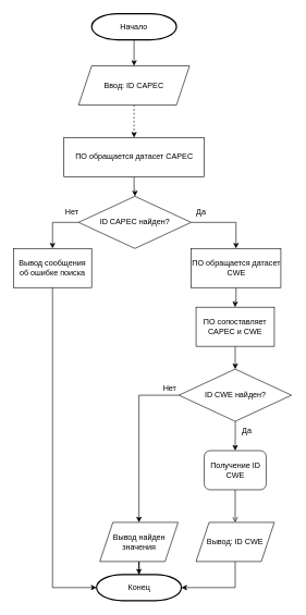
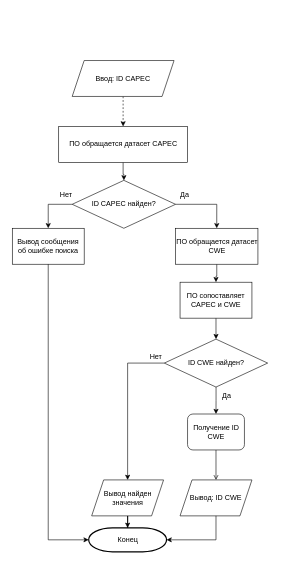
  <mxCell id="0" />
  <mxCell id="1" parent="0" />
- <mxCell id="2" value="" style="edgeStyle=orthogonalEdgeStyle;rounded=0;orthogonalLoop=1;jettySize=auto;html=1;" edge="1" parent="1" source="3" target="6"><mxGeometry relative="1" as="geometry" /></mxCell>
- <mxCell id="3" value="Начало" style="strokeWidth=2;html=1;shape=mxgraph.flowchart.terminator;whiteSpace=wrap;" vertex="1" parent="1"><mxGeometry x="140" y="20" width="130" height="40" as="geometry" /></mxCell>
  <mxCell id="4" value="Конец" style="strokeWidth=2;html=1;shape=mxgraph.flowchart.terminator;whiteSpace=wrap;" vertex="1" parent="1"><mxGeometry x="147.5" y="880" width="130" height="40" as="geometry" /></mxCell>
  <mxCell id="5" value="" style="edgeStyle=orthogonalEdgeStyle;rounded=0;orthogonalLoop=1;jettySize=auto;html=1;dashed=1;" edge="1" parent="1" source="6" target="10"><mxGeometry relative="1" as="geometry" /></mxCell>
  <mxCell id="6" value="Ввод: ID CAPEC" style="shape=parallelogram;perimeter=parallelogramPerimeter;whiteSpace=wrap;html=1;fixedSize=1;" vertex="1" parent="1"><mxGeometry x="120" y="100" width="170" height="60" as="geometry" /></mxCell>
  <mxCell id="7" value="" style="edgeStyle=orthogonalEdgeStyle;rounded=0;orthogonalLoop=1;jettySize=auto;html=1;" edge="1" parent="1" source="8" target="4"><mxGeometry relative="1" as="geometry" /></mxCell>
  <mxCell id="8" value="Вывод найден значения" style="shape=parallelogram;perimeter=parallelogramPerimeter;whiteSpace=wrap;html=1;fixedSize=1;" vertex="1" parent="1"><mxGeometry x="152.5" y="800" width="120" height="60" as="geometry" /></mxCell>
  <mxCell id="9" value="" style="edgeStyle=orthogonalEdgeStyle;rounded=0;orthogonalLoop=1;jettySize=auto;html=1;" edge="1" parent="1" source="10" target="12"><mxGeometry relative="1" as="geometry" /></mxCell>
  <mxCell id="10" value="ПО обращается датасет CAPEC" style="rounded=0;whiteSpace=wrap;html=1;" vertex="1" parent="1"><mxGeometry x="97.5" y="210" width="215" height="60" as="geometry" /></mxCell>
  <mxCell id="11" style="edgeStyle=orthogonalEdgeStyle;rounded=0;orthogonalLoop=1;jettySize=auto;html=1;exitX=0;exitY=0.5;exitDx=0;exitDy=0;entryX=0.5;entryY=0;entryDx=0;entryDy=0;" edge="1" parent="1" source="12" target="13"><mxGeometry relative="1" as="geometry" /></mxCell>
  <mxCell id="12" value="ID CAPEC найден?" style="rhombus;whiteSpace=wrap;html=1;" vertex="1" parent="1"><mxGeometry x="120" y="300" width="172.5" height="80" as="geometry" /></mxCell>
  <mxCell id="13" value="Вывод сообщения об ошибке поиска" style="rounded=0;whiteSpace=wrap;html=1;" vertex="1" parent="1"><mxGeometry x="20" y="380" width="120" height="60" as="geometry" /></mxCell>
  <mxCell id="14" value="" style="edgeStyle=orthogonalEdgeStyle;rounded=0;orthogonalLoop=1;jettySize=auto;html=1;" edge="1" parent="1" source="15" target="26"><mxGeometry relative="1" as="geometry" /></mxCell>
  <mxCell id="15" value="ПО сопоставляет CAPEC и CWE" style="rounded=0;whiteSpace=wrap;html=1;" vertex="1" parent="1"><mxGeometry x="300" y="470" width="120" height="60" as="geometry" /></mxCell>
  <mxCell id="16" value="" style="edgeStyle=orthogonalEdgeStyle;rounded=0;orthogonalLoop=1;jettySize=auto;html=1;endArrow=open;" edge="1" parent="1" source="17" target="27"><mxGeometry relative="1" as="geometry" /></mxCell>
  <mxCell id="17" value="Получение ID CWE" style="whiteSpace=wrap;html=1;rounded=1;" vertex="1" parent="1"><mxGeometry x="312.5" y="690" width="95" height="60" as="geometry" /></mxCell>
  <mxCell id="18" value="Нет" style="text;html=1;align=center;verticalAlign=middle;whiteSpace=wrap;rounded=0;" vertex="1" parent="1"><mxGeometry x="80" y="310" width="60" height="30" as="geometry" /></mxCell>
  <mxCell id="19" style="edgeStyle=orthogonalEdgeStyle;rounded=0;orthogonalLoop=1;jettySize=auto;html=1;exitX=0.25;exitY=1;exitDx=0;exitDy=0;entryX=0.5;entryY=0;entryDx=0;entryDy=0;" edge="1" parent="1" source="20" target="23"><mxGeometry relative="1" as="geometry"><Array as="points"><mxPoint x="361" y="340" /></Array></mxGeometry></mxCell>
  <mxCell id="20" value="Да" style="text;html=1;align=center;verticalAlign=middle;whiteSpace=wrap;rounded=0;" vertex="1" parent="1"><mxGeometry x="277.5" y="310" width="60" height="30" as="geometry" /></mxCell>
  <mxCell id="21" style="edgeStyle=orthogonalEdgeStyle;rounded=0;orthogonalLoop=1;jettySize=auto;html=1;exitX=0.5;exitY=1;exitDx=0;exitDy=0;entryX=0;entryY=0.5;entryDx=0;entryDy=0;entryPerimeter=0;" edge="1" parent="1" source="13" target="4"><mxGeometry relative="1" as="geometry" /></mxCell>
  <mxCell id="22" value="" style="edgeStyle=orthogonalEdgeStyle;rounded=0;orthogonalLoop=1;jettySize=auto;html=1;" edge="1" parent="1" source="23" target="15"><mxGeometry relative="1" as="geometry" /></mxCell>
  <mxCell id="23" value="ПО обращается датасет CWE" style="rounded=0;whiteSpace=wrap;html=1;" vertex="1" parent="1"><mxGeometry x="292.5" y="380" width="137.5" height="60" as="geometry" /></mxCell>
  <mxCell id="24" value="" style="edgeStyle=orthogonalEdgeStyle;rounded=0;orthogonalLoop=1;jettySize=auto;html=1;" edge="1" parent="1" source="26" target="17"><mxGeometry relative="1" as="geometry" /></mxCell>
  <mxCell id="25" style="edgeStyle=orthogonalEdgeStyle;rounded=0;orthogonalLoop=1;jettySize=auto;html=1;exitX=0;exitY=0.5;exitDx=0;exitDy=0;entryX=0.5;entryY=0;entryDx=0;entryDy=0;" edge="1" parent="1" source="26" target="8"><mxGeometry relative="1" as="geometry" /></mxCell>
  <mxCell id="26" value="ID CWE найден?" style="rhombus;whiteSpace=wrap;html=1;" vertex="1" parent="1"><mxGeometry x="273.75" y="565" width="172.5" height="80" as="geometry" /></mxCell>
  <mxCell id="27" value="Вывод: ID CWE" style="shape=parallelogram;perimeter=parallelogramPerimeter;whiteSpace=wrap;html=1;fixedSize=1;" vertex="1" parent="1"><mxGeometry x="300" y="800" width="120" height="60" as="geometry" /></mxCell>
  <mxCell id="28" style="edgeStyle=orthogonalEdgeStyle;rounded=0;orthogonalLoop=1;jettySize=auto;html=1;entryX=1;entryY=0.5;entryDx=0;entryDy=0;entryPerimeter=0;" edge="1" parent="1" source="27" target="4"><mxGeometry relative="1" as="geometry"><Array as="points"><mxPoint x="360" y="900" /></Array></mxGeometry></mxCell>
  <mxCell id="29" value="Да" style="text;html=1;align=center;verticalAlign=middle;whiteSpace=wrap;rounded=0;" vertex="1" parent="1"><mxGeometry x="347.5" y="645" width="60" height="30" as="geometry" /></mxCell>
  <mxCell id="30" value="Нет" style="text;html=1;align=center;verticalAlign=middle;whiteSpace=wrap;rounded=0;" vertex="1" parent="1"><mxGeometry x="230" y="580" width="60" height="30" as="geometry" /></mxCell>
